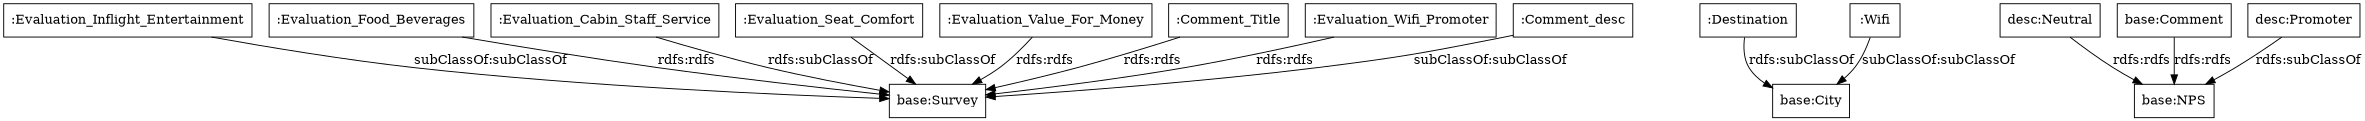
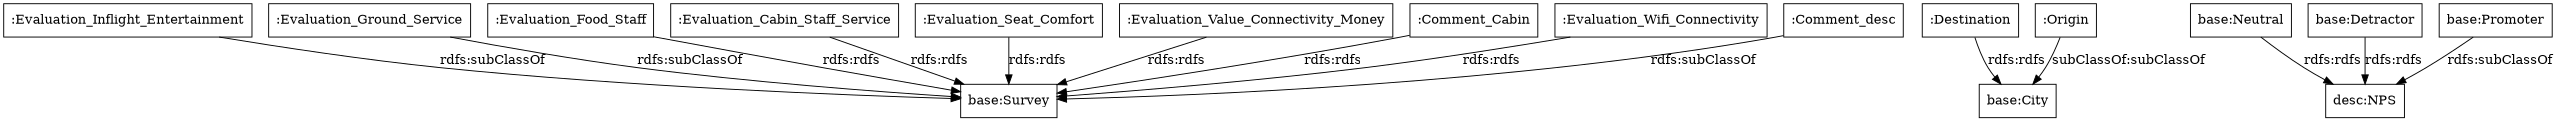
  digraph {
    rankdir=TB
    node [color=black shape=rectangle]
    ":Evaluation_Inflight_Entertainment"
    "base:Survey"
+   ":Evaluation_Ground_Service"
    ":Destination"
    "base:City"
-   "base:Neutral" [label="desc:Neutral"]
-   "base:NPS"
-   "base:Detractor" [label="base:Comment"]
-   ":Evaluation_Food_Beverages"
+   "base:Neutral"
+   "base:NPS" [label="desc:NPS"]
+   "base:Detractor"
+   ":Evaluation_Food_Beverages" [label=":Evaluation_Food_Staff"]
    ":Evaluation_Cabin_Staff_Service"
    ":Evaluation_Seat_Comfort"
-   "base:Promoter" [label="desc:Promoter"]
-   ":Origin" [label=":Wifi"]
-   ":Evaluation_Value_For_Money"
-   ":Comment_Title"
-   ":Evaluation_Wifi_Connectivity" [label=":Evaluation_Wifi_Promoter"]
+   "base:Promoter"
+   ":Origin"
+   ":Evaluation_Value_For_Money" [label=":Evaluation_Value_Connectivity_Money"]
+   ":Comment_Title" [label=":Comment_Cabin"]
+   ":Evaluation_Wifi_Connectivity"
    ":Comment_desc"
-   ":Evaluation_Inflight_Entertainment" -> "base:Survey" [label="subClassOf:subClassOf"]
-   ":Destination" -> "base:City" [label="rdfs:subClassOf"]
+   ":Evaluation_Inflight_Entertainment" -> "base:Survey" [label="rdfs:subClassOf"]
+   ":Evaluation_Ground_Service" -> "base:Survey" [label="rdfs:subClassOf"]
+   ":Destination" -> "base:City" [label="rdfs:rdfs"]
    "base:Neutral" -> "base:NPS" [label="rdfs:rdfs"]
    "base:Detractor" -> "base:NPS" [label="rdfs:rdfs"]
    ":Evaluation_Food_Beverages" -> "base:Survey" [label="rdfs:rdfs"]
-   ":Evaluation_Cabin_Staff_Service" -> "base:Survey" [label="rdfs:subClassOf"]
-   ":Evaluation_Seat_Comfort" -> "base:Survey" [label="rdfs:subClassOf"]
+   ":Evaluation_Cabin_Staff_Service" -> "base:Survey" [label="rdfs:rdfs"]
+   ":Evaluation_Seat_Comfort" -> "base:Survey" [label="rdfs:rdfs"]
    "base:Promoter" -> "base:NPS" [label="rdfs:subClassOf"]
    ":Origin" -> "base:City" [label="subClassOf:subClassOf"]
    ":Evaluation_Value_For_Money" -> "base:Survey" [label="rdfs:rdfs"]
    ":Comment_Title" -> "base:Survey" [label="rdfs:rdfs"]
    ":Evaluation_Wifi_Connectivity" -> "base:Survey" [label="rdfs:rdfs"]
-   ":Comment_desc" -> "base:Survey" [label="subClassOf:subClassOf"]
+   ":Comment_desc" -> "base:Survey" [label="rdfs:subClassOf"]
  }
